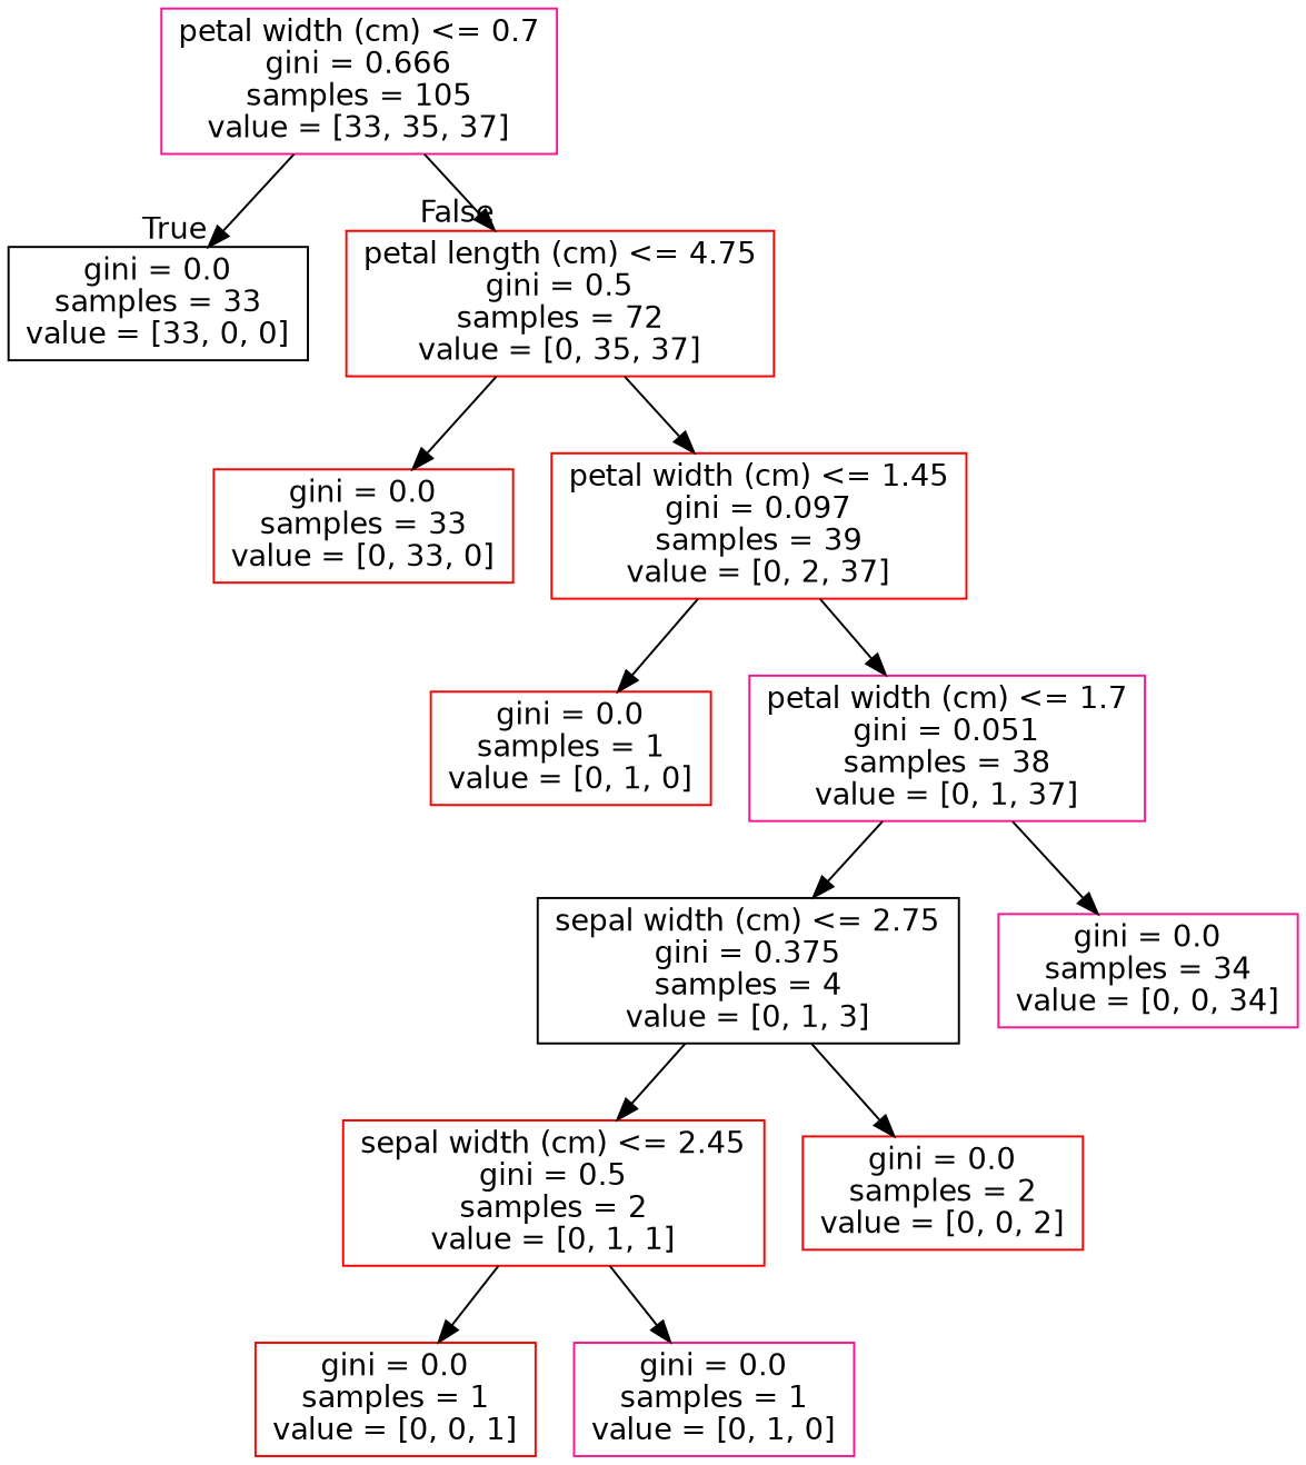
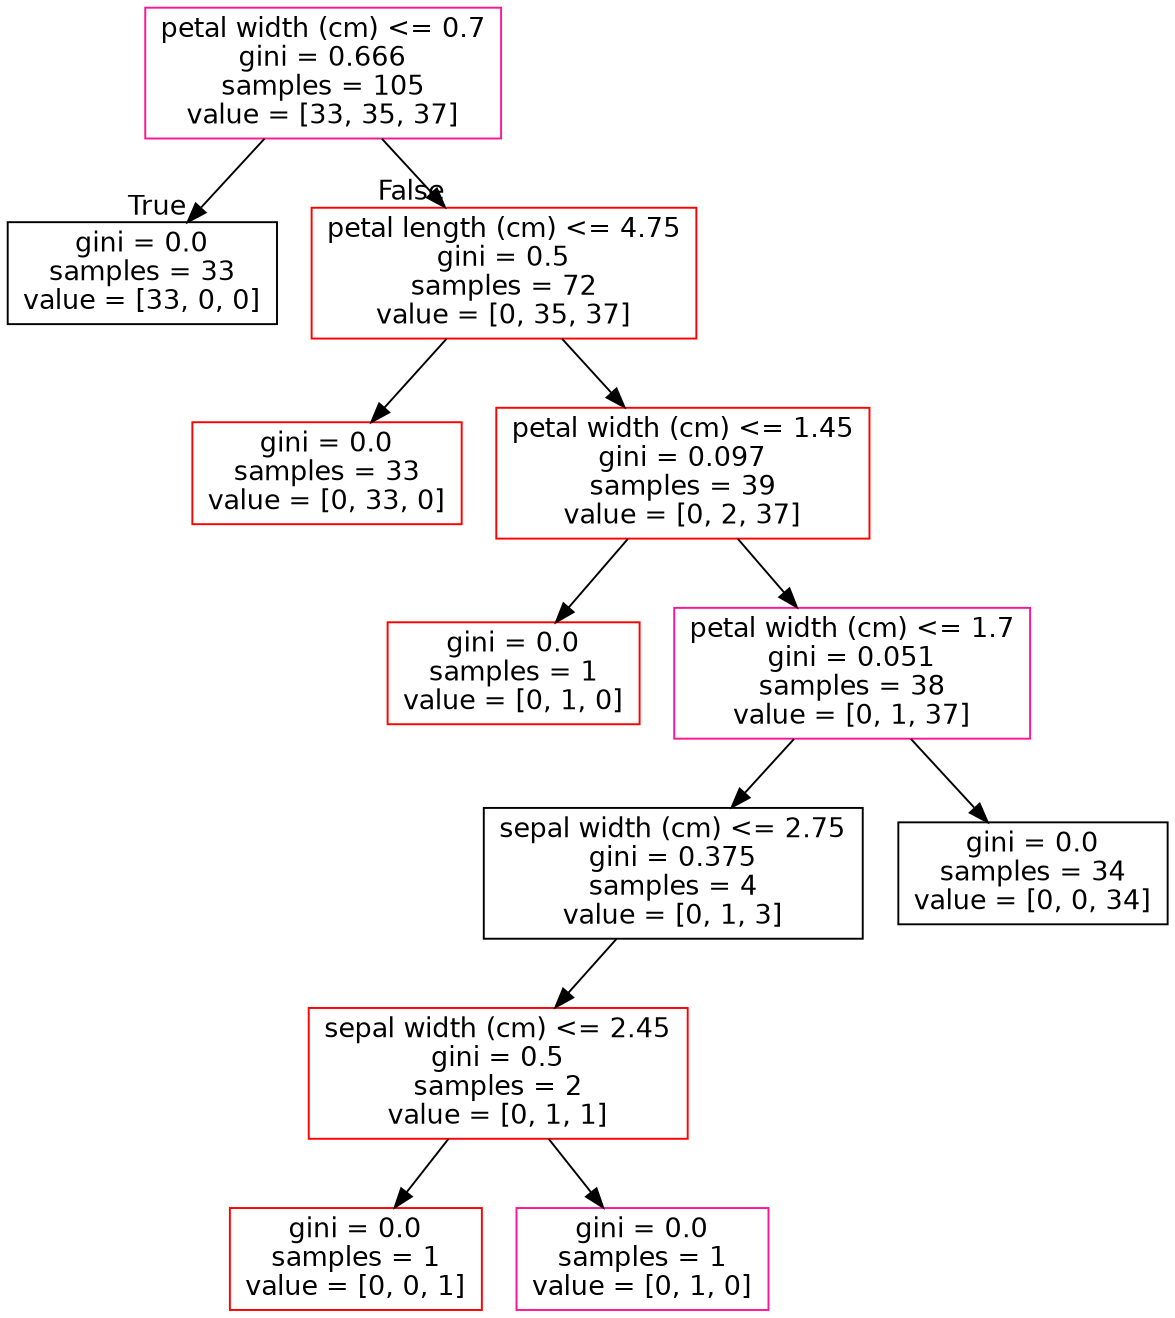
  digraph {
    node [color=red fontname=helvetica shape=box]
    edge [fontname=helvetica]
    n1 [color=deeppink label="petal width (cm) <= 0.7\ngini = 0.666\nsamples = 105\nvalue = [33, 35, 37]"]
    n2 [color=black label="gini = 0.0\nsamples = 33\nvalue = [33, 0, 0]"]
    n3 [label="petal length (cm) <= 4.75\ngini = 0.5\nsamples = 72\nvalue = [0, 35, 37]"]
    n4 [label="gini = 0.0\nsamples = 33\nvalue = [0, 33, 0]"]
    n5 [label="petal width (cm) <= 1.45\ngini = 0.097\nsamples = 39\nvalue = [0, 2, 37]"]
    n6 [label="gini = 0.0\nsamples = 1\nvalue = [0, 1, 0]"]
    n7 [color=deeppink label="petal width (cm) <= 1.7\ngini = 0.051\nsamples = 38\nvalue = [0, 1, 37]"]
    n8 [color=black label="sepal width (cm) <= 2.75\ngini = 0.375\nsamples = 4\nvalue = [0, 1, 3]"]
-   n9 [color=deeppink label="gini = 0.0\nsamples = 34\nvalue = [0, 0, 34]"]
+   n9 [color=black label="gini = 0.0\nsamples = 34\nvalue = [0, 0, 34]"]
    n10 [label="sepal width (cm) <= 2.45\ngini = 0.5\nsamples = 2\nvalue = [0, 1, 1]"]
-   n11 [label="gini = 0.0\nsamples = 2\nvalue = [0, 0, 2]"]
    n12 [label="gini = 0.0\nsamples = 1\nvalue = [0, 0, 1]"]
    n13 [color=deeppink label="gini = 0.0\nsamples = 1\nvalue = [0, 1, 0]"]
    n1 -> n2 [headlabel=True labelangle=45 labeldistance=2.5]
    n1 -> n3 [headlabel=False labelangle=-45 labeldistance=2.5]
    n3 -> n4
    n3 -> n5
    n5 -> n6
    n5 -> n7
    n7 -> n8
    n7 -> n9
    n8 -> n10
-   n8 -> n11
    n10 -> n12
    n10 -> n13
  }
